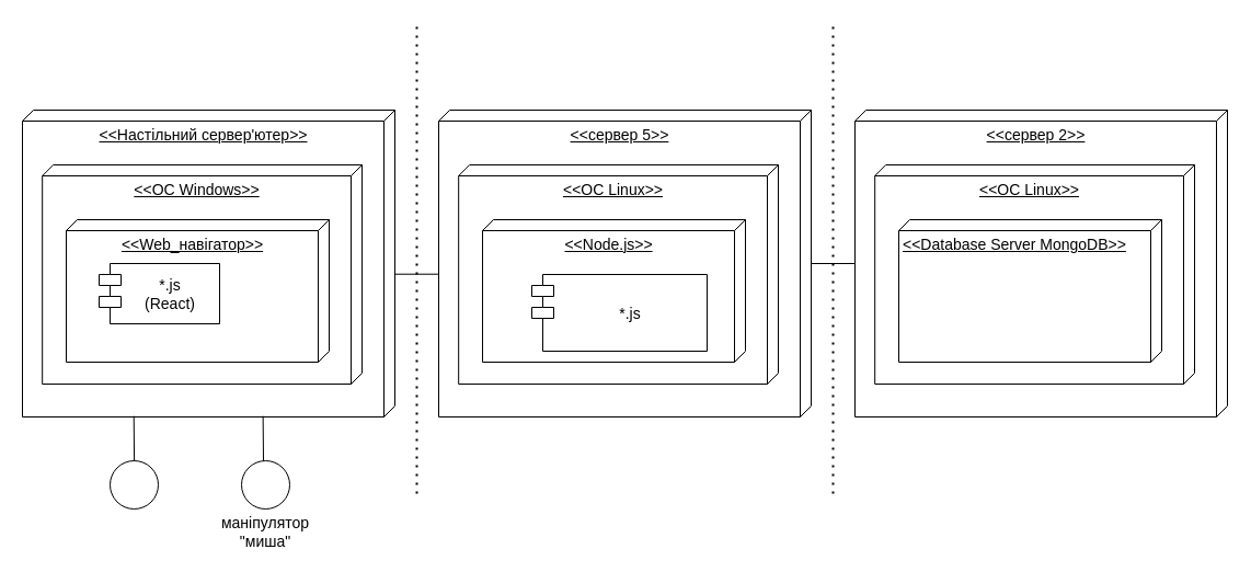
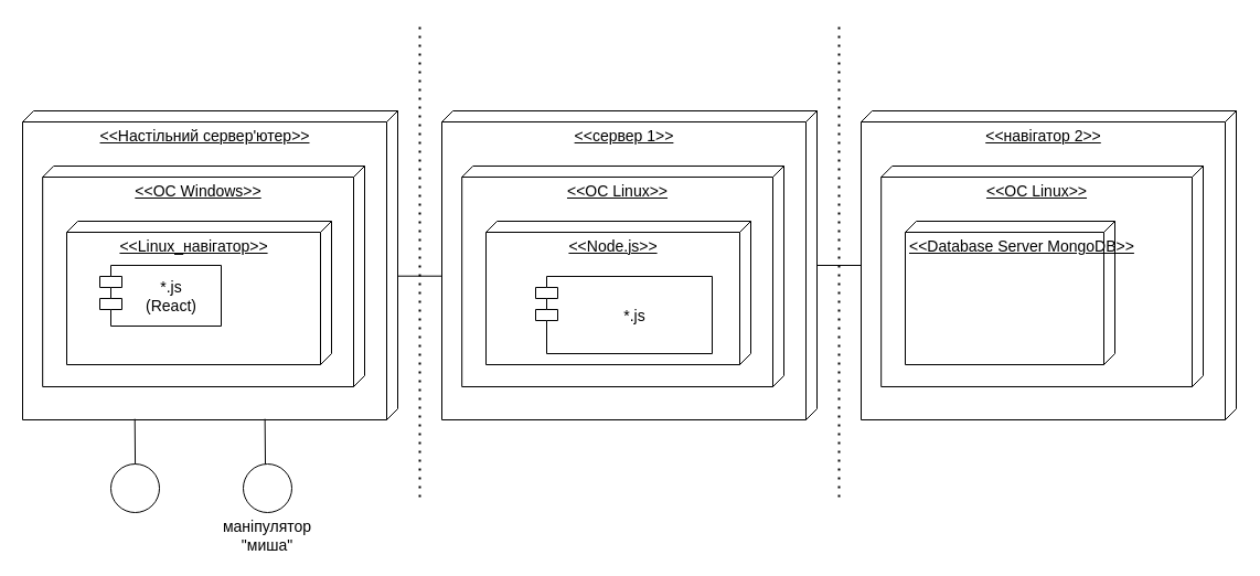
  <mxCell id="0" />
  <mxCell id="1" parent="0" />
  <mxCell id="2" value="&lt;font style=&quot;font-size: 14px;&quot;&gt;&amp;lt;&amp;lt;Настільний сервер'ютер&amp;gt;&amp;gt;&lt;/font&gt;" style="verticalAlign=top;align=center;spacingTop=8;spacingLeft=2;spacingRight=12;shape=cube;size=10;direction=south;fontStyle=4;html=1;" vertex="1" parent="1"><mxGeometry x="20" y="100" width="340" height="280" as="geometry" /></mxCell>
  <mxCell id="3" value="&lt;font style=&quot;font-size: 14px;&quot;&gt;&amp;lt;&amp;lt;ОС Windows&amp;gt;&amp;gt;&lt;/font&gt;" style="verticalAlign=top;align=center;spacingTop=8;spacingLeft=2;spacingRight=12;shape=cube;size=10;direction=south;fontStyle=4;html=1;" vertex="1" parent="1"><mxGeometry x="38.18" y="150" width="291.82" height="200" as="geometry" /></mxCell>
- <mxCell id="4" value="&lt;font style=&quot;font-size: 14px;&quot;&gt;&amp;lt;&amp;lt;Web_навігатор&amp;gt;&amp;gt;&lt;/font&gt;" style="verticalAlign=top;align=center;spacingTop=8;spacingLeft=2;spacingRight=12;shape=cube;size=10;direction=south;fontStyle=4;html=1;" vertex="1" parent="1"><mxGeometry x="60" y="200" width="240" height="130" as="geometry" /></mxCell>
- <mxCell id="5" value="&lt;font style=&quot;font-size: 14px;&quot;&gt;&amp;lt;&amp;lt;сервер 5&amp;gt;&amp;gt;&lt;/font&gt;" style="verticalAlign=top;align=center;spacingTop=8;spacingLeft=2;spacingRight=12;shape=cube;size=10;direction=south;fontStyle=4;html=1;" vertex="1" parent="1"><mxGeometry x="400" y="100" width="340" height="280" as="geometry" /></mxCell>
+ <mxCell id="4" value="&lt;font style=&quot;font-size: 14px;&quot;&gt;&amp;lt;&amp;lt;Linux_навігатор&amp;gt;&amp;gt;&lt;/font&gt;" style="verticalAlign=top;align=center;spacingTop=8;spacingLeft=2;spacingRight=12;shape=cube;size=10;direction=south;fontStyle=4;html=1;" vertex="1" parent="1"><mxGeometry x="60" y="200" width="240" height="130" as="geometry" /></mxCell>
+ <mxCell id="5" value="&lt;font style=&quot;font-size: 14px;&quot;&gt;&amp;lt;&amp;lt;сервер 1&amp;gt;&amp;gt;&lt;/font&gt;" style="verticalAlign=top;align=center;spacingTop=8;spacingLeft=2;spacingRight=12;shape=cube;size=10;direction=south;fontStyle=4;html=1;" vertex="1" parent="1"><mxGeometry x="400" y="100" width="340" height="280" as="geometry" /></mxCell>
  <mxCell id="6" value="&lt;font style=&quot;font-size: 14px;&quot;&gt;&amp;lt;&amp;lt;OC Linux&amp;gt;&amp;gt;&lt;/font&gt;" style="verticalAlign=top;align=center;spacingTop=8;spacingLeft=2;spacingRight=12;shape=cube;size=10;direction=south;fontStyle=4;html=1;" vertex="1" parent="1"><mxGeometry x="418.18" y="150" width="291.82" height="200" as="geometry" /></mxCell>
  <mxCell id="7" value="&lt;font style=&quot;font-size: 14px;&quot;&gt;&amp;lt;&amp;lt;Node.js&amp;gt;&amp;gt;&lt;/font&gt;" style="verticalAlign=top;align=center;spacingTop=8;spacingLeft=2;spacingRight=12;shape=cube;size=10;direction=south;fontStyle=4;html=1;" vertex="1" parent="1"><mxGeometry x="440" y="200" width="240" height="130" as="geometry" /></mxCell>
- <mxCell id="8" value="&lt;font style=&quot;font-size: 14px;&quot;&gt;&amp;lt;&amp;lt;сервер 2&amp;gt;&amp;gt;&lt;/font&gt;" style="verticalAlign=top;align=center;spacingTop=8;spacingLeft=2;spacingRight=12;shape=cube;size=10;direction=south;fontStyle=4;html=1;" vertex="1" parent="1"><mxGeometry x="780" y="100" width="340" height="280" as="geometry" /></mxCell>
+ <mxCell id="8" value="&lt;font style=&quot;font-size: 14px;&quot;&gt;&amp;lt;&amp;lt;навігатор 2&amp;gt;&amp;gt;&lt;/font&gt;" style="verticalAlign=top;align=center;spacingTop=8;spacingLeft=2;spacingRight=12;shape=cube;size=10;direction=south;fontStyle=4;html=1;" vertex="1" parent="1"><mxGeometry x="780" y="100" width="340" height="280" as="geometry" /></mxCell>
  <mxCell id="9" value="&lt;div style=&quot;&quot;&gt;&lt;span style=&quot;font-size: 14px; background-color: initial;&quot;&gt;&amp;lt;&amp;lt;OC Linux&amp;gt;&amp;gt;&lt;/span&gt;&lt;/div&gt;" style="verticalAlign=top;align=center;spacingTop=8;spacingLeft=2;spacingRight=12;shape=cube;size=10;direction=south;fontStyle=4;html=1;" vertex="1" parent="1"><mxGeometry x="798.18" y="150" width="291.82" height="200" as="geometry" /></mxCell>
- <mxCell id="10" value="&lt;font style=&quot;font-size: 14px;&quot;&gt;&amp;lt;&amp;lt;Database Server MongoDB&amp;gt;&amp;gt;&lt;/font&gt;" style="verticalAlign=top;align=left;spacingTop=8;spacingLeft=2;spacingRight=12;shape=cube;size=10;direction=south;fontStyle=4;html=1;" vertex="1" parent="1"><mxGeometry x="820" y="200" width="240" height="130" as="geometry" /></mxCell>
+ <mxCell id="10" value="&lt;font style=&quot;font-size: 14px;&quot;&gt;&amp;lt;&amp;lt;Database Server MongoDB&amp;gt;&amp;gt;&lt;/font&gt;" style="verticalAlign=top;align=left;spacingTop=8;spacingLeft=2;spacingRight=12;shape=cube;size=10;direction=south;fontStyle=4;html=1;" vertex="1" parent="1"><mxGeometry x="820" y="200" width="190" height="130" as="geometry" /></mxCell>
  <mxCell id="11" value="*.js &#10;(React)" style="shape=module;align=center;spacingLeft=20;align=center;verticalAlign=middle;fontSize=14;" vertex="1" parent="1"><mxGeometry x="90" y="240" width="110" height="55" as="geometry" /></mxCell>
  <mxCell id="12" value="*.js" style="shape=module;align=left;spacingLeft=20;align=center;verticalAlign=middle;fontSize=14;" vertex="1" parent="1"><mxGeometry x="485" y="250" width="160" height="70" as="geometry" /></mxCell>
  <mxCell id="13" value="" style="endArrow=none;dashed=1;html=1;dashPattern=1 3;strokeWidth=2;rounded=0;fontSize=14;" edge="1" parent="1"><mxGeometry width="50" height="50" relative="1" as="geometry"><mxPoint x="380" y="450" as="sourcePoint" /><mxPoint x="380" as="targetPoint" y="20" /></mxGeometry></mxCell>
  <mxCell id="14" value="" style="endArrow=none;dashed=1;html=1;dashPattern=1 3;strokeWidth=2;rounded=0;fontSize=14;" edge="1" parent="1"><mxGeometry width="50" height="50" relative="1" as="geometry"><mxPoint x="760" y="450" as="sourcePoint" /><mxPoint x="760" as="targetPoint" y="20" /></mxGeometry></mxCell>
  <mxCell id="15" value="" style="endArrow=none;html=1;rounded=0;fontSize=14;" edge="1" parent="1"><mxGeometry width="50" height="50" relative="1" as="geometry"><mxPoint x="360" y="249.71" as="sourcePoint" /><mxPoint x="400" y="249.71" as="targetPoint" /></mxGeometry></mxCell>
  <mxCell id="16" value="" style="endArrow=none;html=1;rounded=0;fontSize=14;" edge="1" parent="1"><mxGeometry width="50" height="50" relative="1" as="geometry"><mxPoint x="740" y="240" as="sourcePoint" /><mxPoint x="780" y="240" as="targetPoint" /></mxGeometry></mxCell>
  <mxCell id="17" value="" style="ellipse;whiteSpace=wrap;html=1;aspect=fixed;strokeWidth=1;fontSize=14;" vertex="1" parent="1"><mxGeometry x="220" y="420" width="44" height="44" as="geometry" /></mxCell>
  <mxCell id="18" value="" style="endArrow=none;html=1;rounded=0;fontSize=14;entryX=0.997;entryY=0.354;entryDx=0;entryDy=0;entryPerimeter=0;" edge="1" parent="1" target="2"><mxGeometry width="50" height="50" relative="1" as="geometry"><mxPoint x="240" y="420" as="sourcePoint" /><mxPoint x="280" y="380" as="targetPoint" /></mxGeometry></mxCell>
  <mxCell id="19" value="" style="ellipse;whiteSpace=wrap;html=1;aspect=fixed;strokeWidth=1;fontSize=14;" vertex="1" parent="1"><mxGeometry x="100" y="420" width="44" height="44" as="geometry" /></mxCell>
  <mxCell id="20" value="" style="endArrow=none;html=1;rounded=0;fontSize=14;entryX=0.997;entryY=0.354;entryDx=0;entryDy=0;entryPerimeter=0;" edge="1" parent="1"><mxGeometry width="50" height="50" relative="1" as="geometry"><mxPoint x="122.07" y="420" as="sourcePoint" /><mxPoint x="121.71" y="379.16" as="targetPoint" /></mxGeometry></mxCell>
  <mxCell id="21" value="маніпулятор &quot;миша&quot;" style="text;html=1;strokeColor=none;fillColor=none;align=center;verticalAlign=middle;whiteSpace=wrap;rounded=0;strokeWidth=1;fontSize=14;" vertex="1" parent="1"><mxGeometry x="212" y="470" width="60" height="30" as="geometry" /></mxCell>
